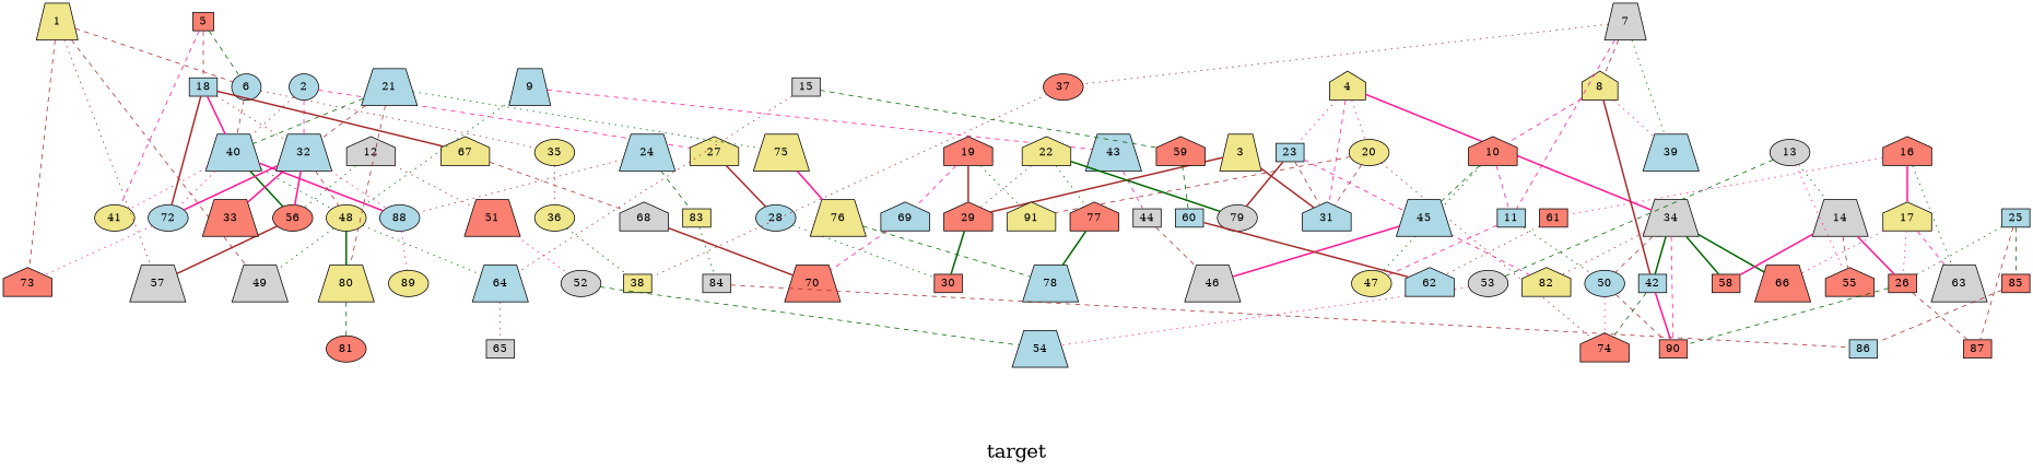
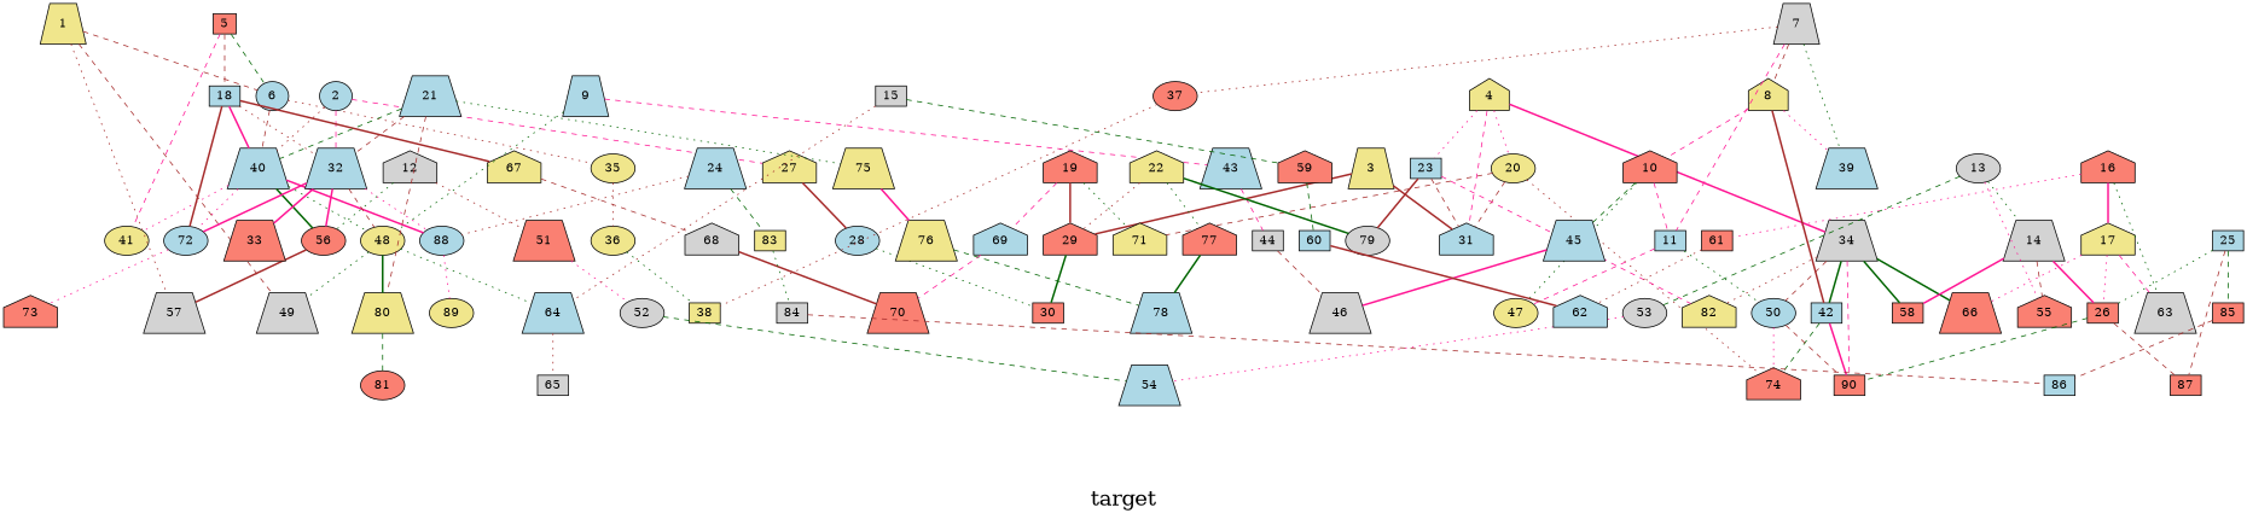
  graph {
    fontsize=24
    label="\ntarget\n"
    splines=false
    node [fillcolor=lightblue shape=trapezium style=filled]
    edge [color=brown style=dashed]
    6 [height=0.3 shape=ellipse width=0.3]
    40 [height=0.3 width=0.3]
    35 [fillcolor=khaki height=0.3 shape=ellipse width=0.3]
    48 [fillcolor=khaki height=0.3 shape=ellipse width=0.3]
    56 [fillcolor=salmon height=0.3 shape=ellipse width=0.3]
    72 [height=0.3 shape=ellipse width=0.3]
    88 [height=0.3 shape=ellipse width=0.3]
    41 [fillcolor=khaki height=0.3 shape=ellipse width=0.3]
    36 [fillcolor=khaki height=0.3 shape=ellipse width=0.3]
    1 [fillcolor=khaki height=0.3 width=0.3]
    49 [fillcolor=lightgrey height=0.3 width=0.3]
    57 [fillcolor=lightgrey height=0.3 width=0.3]
    73 [fillcolor=salmon height=0.3 shape=house width=0.3]
    27 [fillcolor=khaki height=0.3 shape=house width=0.3]
    28 [height=0.3 shape=ellipse width=0.3]
    30 [fillcolor=salmon height=0.3 shape=box width=0.3]
    2 [height=0.3 shape=ellipse width=0.3]
    32 [height=0.3 width=0.3]
    33 [fillcolor=salmon height=0.3 width=0.3]
    64 [height=0.3 width=0.3]
    80 [fillcolor=khaki height=0.3 width=0.3]
    89 [fillcolor=khaki height=0.3 shape=ellipse width=0.3]
    29 [fillcolor=salmon height=0.3 shape=house width=0.3]
    3 [fillcolor=khaki height=0.3 width=0.3]
    31 [height=0.3 shape=house width=0.3]
    20 [fillcolor=khaki height=0.3 shape=ellipse width=0.3]
-   71 [fillcolor=khaki height=0.3 shape=house width=0.3 label=91]
+   71 [fillcolor=khaki height=0.3 shape=house width=0.3]
    74 [fillcolor=salmon height=0.3 shape=house width=0.3]
    4 [fillcolor=khaki height=0.3 shape=house width=0.3]
    23 [height=0.3 shape=box width=0.3]
    34 [fillcolor=lightgrey height=0.3 width=0.3]
    79 [fillcolor=lightgrey height=0.3 shape=ellipse width=0.3]
    82 [fillcolor=khaki height=0.3 shape=house width=0.3]
    42 [height=0.3 shape=box width=0.3]
    50 [height=0.3 shape=ellipse width=0.3]
    58 [fillcolor=salmon height=0.3 shape=box width=0.3]
    66 [fillcolor=salmon height=0.3 width=0.3]
    90 [fillcolor=salmon height=0.3 shape=box width=0.3]
    5 [fillcolor=salmon height=0.3 shape=box width=0.3]
    18 [height=0.3 shape=box width=0.3]
    67 [fillcolor=khaki height=0.3 shape=house width=0.3]
    68 [fillcolor=lightgrey height=0.3 shape=house width=0.3]
    38 [fillcolor=khaki height=0.3 shape=box width=0.3]
    8 [fillcolor=khaki height=0.3 shape=house width=0.3]
    39 [height=0.3 width=0.3]
    10 [fillcolor=salmon height=0.3 shape=house width=0.3]
    11 [height=0.3 shape=box width=0.3]
    47 [fillcolor=khaki height=0.3 shape=ellipse width=0.3]
    45 [height=0.3 width=0.3]
    7 [fillcolor=lightgrey height=0.3 width=0.3]
    37 [fillcolor=salmon height=0.3 shape=ellipse width=0.3]
    46 [fillcolor=lightgrey height=0.3 width=0.3]
    43 [height=0.3 width=0.3]
    44 [fillcolor=lightgrey height=0.3 shape=box width=0.3]
    9 [height=0.3 width=0.3]
    65 [fillcolor=lightgrey height=0.3 shape=box width=0.3]
    81 [fillcolor=salmon height=0.3 shape=ellipse width=0.3]
    51 [fillcolor=salmon height=0.3 width=0.3]
    52 [fillcolor=lightgrey height=0.3 shape=ellipse width=0.3]
    54 [height=0.3 width=0.3]
    12 [fillcolor=lightgrey height=0.3 shape=house width=0.3]
    14 [fillcolor=lightgrey height=0.3 width=0.3]
    55 [fillcolor=salmon height=0.3 shape=house width=0.3]
    26 [fillcolor=salmon height=0.3 shape=box width=0.3]
    87 [fillcolor=salmon height=0.3 shape=box width=0.3]
    13 [fillcolor=lightgrey height=0.3 shape=ellipse width=0.3]
    53 [fillcolor=lightgrey height=0.3 shape=ellipse width=0.3]
    59 [fillcolor=salmon height=0.3 shape=house width=0.3]
    60 [height=0.3 shape=box width=0.3]
    62 [height=0.3 shape=house width=0.3]
    15 [fillcolor=lightgrey height=0.3 shape=box width=0.3]
    17 [fillcolor=khaki height=0.3 shape=house width=0.3]
    63 [fillcolor=lightgrey height=0.3 width=0.3]
    16 [fillcolor=salmon height=0.3 shape=house width=0.3]
    61 [fillcolor=salmon height=0.3 shape=box width=0.3]
    70 [fillcolor=salmon height=0.3 width=0.3]
    19 [fillcolor=salmon height=0.3 shape=house width=0.3]
    69 [height=0.3 shape=house width=0.3]
    21 [height=0.3 width=0.3]
    75 [fillcolor=khaki height=0.3 width=0.3]
    76 [fillcolor=khaki height=0.3 width=0.3]
    78 [height=0.3 width=0.3]
    22 [fillcolor=khaki height=0.3 shape=house width=0.3]
    77 [fillcolor=salmon height=0.3 shape=house width=0.3]
    83 [fillcolor=khaki height=0.3 shape=box width=0.3]
    84 [fillcolor=lightgrey height=0.3 shape=box width=0.3]
    86 [height=0.3 shape=box width=0.3]
    24 [height=0.3 width=0.3]
    25 [height=0.3 shape=box width=0.3]
    85 [fillcolor=salmon height=0.3 shape=box width=0.3]
    6 -- 40
    6 -- 35 [style=dotted]
    40 -- 48 [color=darkgreen style=dotted]
    40 -- 56 [color=darkgreen style=bold]
    40 -- 72 [color=deeppink style=dotted]
    40 -- 88 [color=deeppink style=bold]
    40 -- 41 [color=deeppink style=dotted]
    35 -- 36 [style=dotted]
    48 -- 49 [color=darkgreen style=dotted]
    48 -- 64 [color=darkgreen style=dotted]
    48 -- 80 [color=darkgreen style=bold]
    56 -- 57 [style=bold]
    72 -- 73 [color=deeppink style=dotted]
    88 -- 89 [color=deeppink style=dotted]
    36 -- 38 [color=darkgreen style=dotted]
    1 -- 6
    1 -- 49
    1 -- 57 [style=dotted]
-   1 -- 73
    27 -- 28 [style=bold]
    28 -- 30 [color=darkgreen style=dotted]
    2 -- 40 [style=dotted]
    2 -- 27 [color=deeppink]
    2 -- 32 [color=deeppink]
    32 -- 48
    32 -- 56 [color=deeppink style=bold]
    32 -- 72 [color=deeppink style=bold]
    32 -- 88 [color=deeppink style=dotted]
    32 -- 33 [color=deeppink style=bold]
    64 -- 65 [style=dotted]
    80 -- 81 [color=darkgreen]
    29 -- 30 [color=darkgreen style=bold]
    3 -- 29 [style=bold]
    3 -- 31 [style=bold]
    20 -- 31
    20 -- 71
    20 -- 74 [style=dotted]
    4 -- 31 [color=deeppink]
    4 -- 20 [color=deeppink style=dotted]
    4 -- 23 [color=deeppink style=dotted]
    4 -- 34 [color=deeppink style=bold]
    23 -- 31
    23 -- 79 [style=bold]
    23 -- 82 [color=deeppink]
    34 -- 82 [style=dotted]
    34 -- 42 [color=darkgreen style=bold]
    34 -- 50
    34 -- 58 [color=darkgreen style=bold]
    34 -- 66 [color=darkgreen style=bold]
    34 -- 90 [color=deeppink]
    42 -- 74 [color=darkgreen]
    42 -- 90 [color=deeppink style=bold]
    50 -- 74 [color=deeppink style=dotted]
    50 -- 90
    5 -- 6 [color=darkgreen]
    5 -- 41 [color=deeppink]
    5 -- 18
    18 -- 40 [color=deeppink style=bold]
    18 -- 72 [style=bold]
    18 -- 32 [style=dotted]
    18 -- 67 [style=bold]
    67 -- 68
    68 -- 70 [style=bold]
    8 -- 42 [style=bold]
    8 -- 39 [color=deeppink style=dotted]
    8 -- 10 [color=deeppink]
    10 -- 11 [color=deeppink]
    10 -- 47 [color=darkgreen style=dotted]
    10 -- 45 [color=darkgreen]
    11 -- 50 [color=darkgreen style=dotted]
    11 -- 47 [color=deeppink]
    45 -- 46 [color=deeppink style=bold]
    7 -- 8
    7 -- 39 [color=darkgreen style=dotted]
    7 -- 11 [color=deeppink]
    7 -- 37 [style=dotted]
    37 -- 38 [style=dotted]
    43 -- 44 [color=deeppink]
    44 -- 46
    9 -- 48 [color=darkgreen style=dotted]
    9 -- 43 [color=deeppink]
    51 -- 52 [color=deeppink style=dotted]
    52 -- 54 [color=darkgreen]
    12 -- 56 [color=darkgreen style=dotted]
    12 -- 51 [style=dotted]
    14 -- 58 [color=deeppink style=bold]
    14 -- 55
    14 -- 26 [color=deeppink style=bold]
    26 -- 90 [color=darkgreen]
    26 -- 87
    13 -- 14 [color=darkgreen style=dotted]
    13 -- 55 [color=deeppink style=dotted]
    13 -- 53 [color=darkgreen]
    53 -- 54 [color=deeppink style=dotted]
    59 -- 60 [color=darkgreen]
    60 -- 62 [style=bold]
    15 -- 64 [style=dotted]
    15 -- 59 [color=darkgreen]
    17 -- 66 [color=deeppink style=dotted]
    17 -- 26 [color=deeppink style=dotted]
    17 -- 63 [color=deeppink]
    16 -- 17 [color=deeppink style=bold]
    16 -- 63 [color=darkgreen style=dotted]
    16 -- 61 [color=deeppink style=dotted]
    61 -- 62 [style=dotted]
    19 -- 29 [style=bold]
    19 -- 71 [color=darkgreen style=dotted]
    19 -- 69 [color=deeppink]
    69 -- 70 [color=deeppink]
    21 -- 40 [color=darkgreen]
    21 -- 32
    21 -- 80
    21 -- 75 [color=darkgreen style=dotted]
    75 -- 76 [color=deeppink style=bold]
    76 -- 78 [color=darkgreen]
    22 -- 29 [style=dotted]
    22 -- 79 [color=darkgreen style=bold]
    22 -- 77 [color=darkgreen style=dotted]
    77 -- 78 [color=darkgreen style=bold]
    83 -- 84 [color=darkgreen style=dotted]
    84 -- 86
    24 -- 88 [style=dotted]
    24 -- 83 [color=darkgreen]
    25 -- 26 [color=darkgreen style=dotted]
    25 -- 87
    25 -- 85 [color=darkgreen]
    85 -- 86
  }
